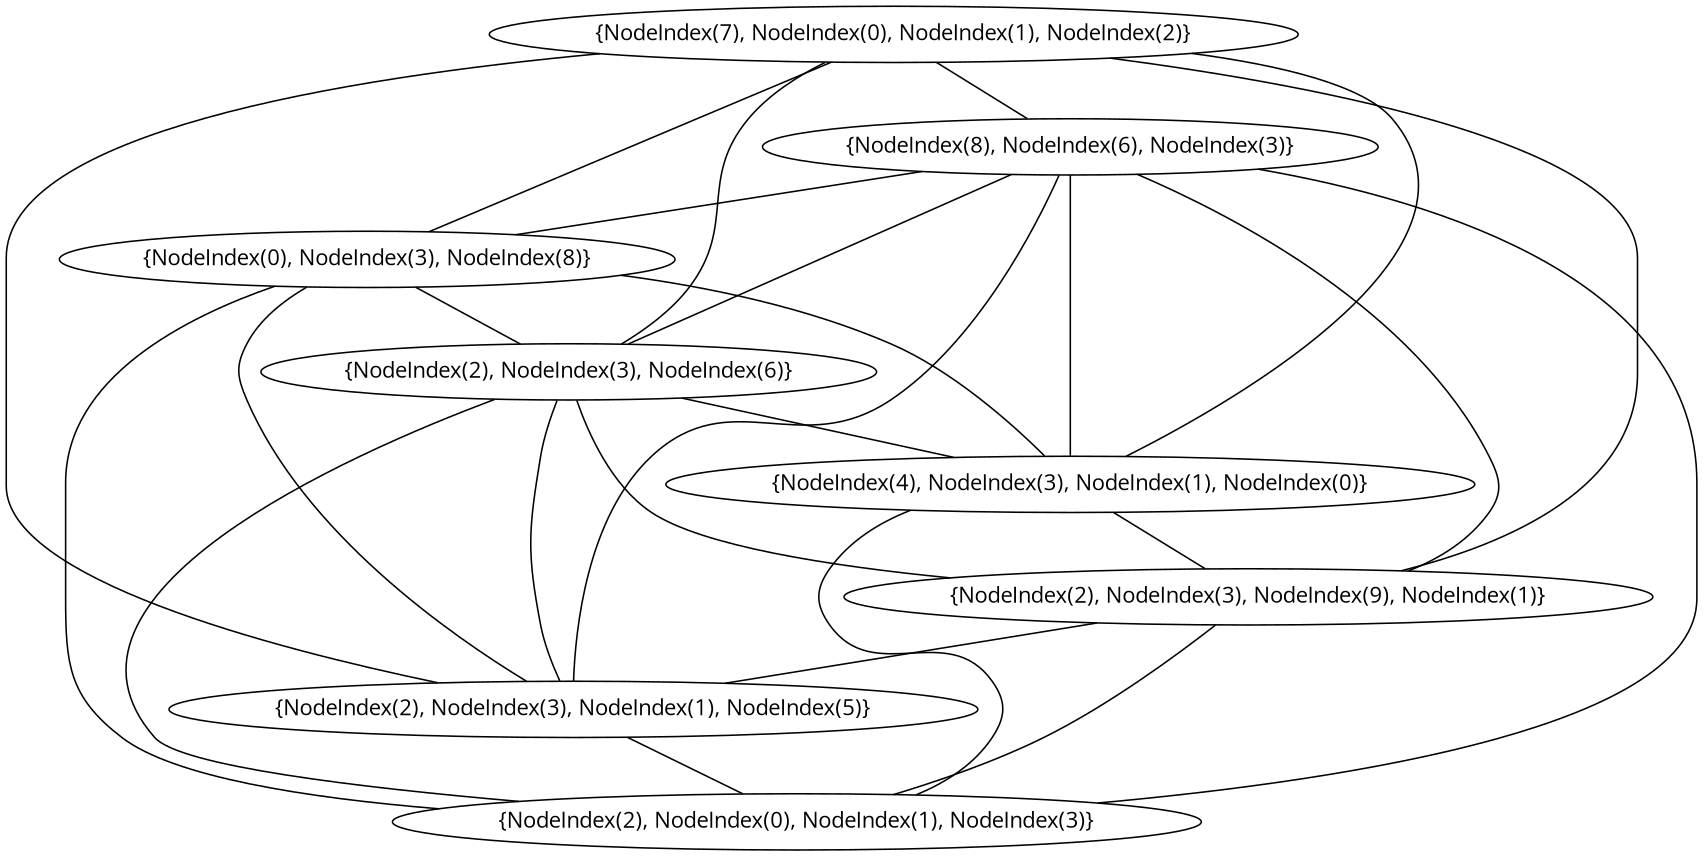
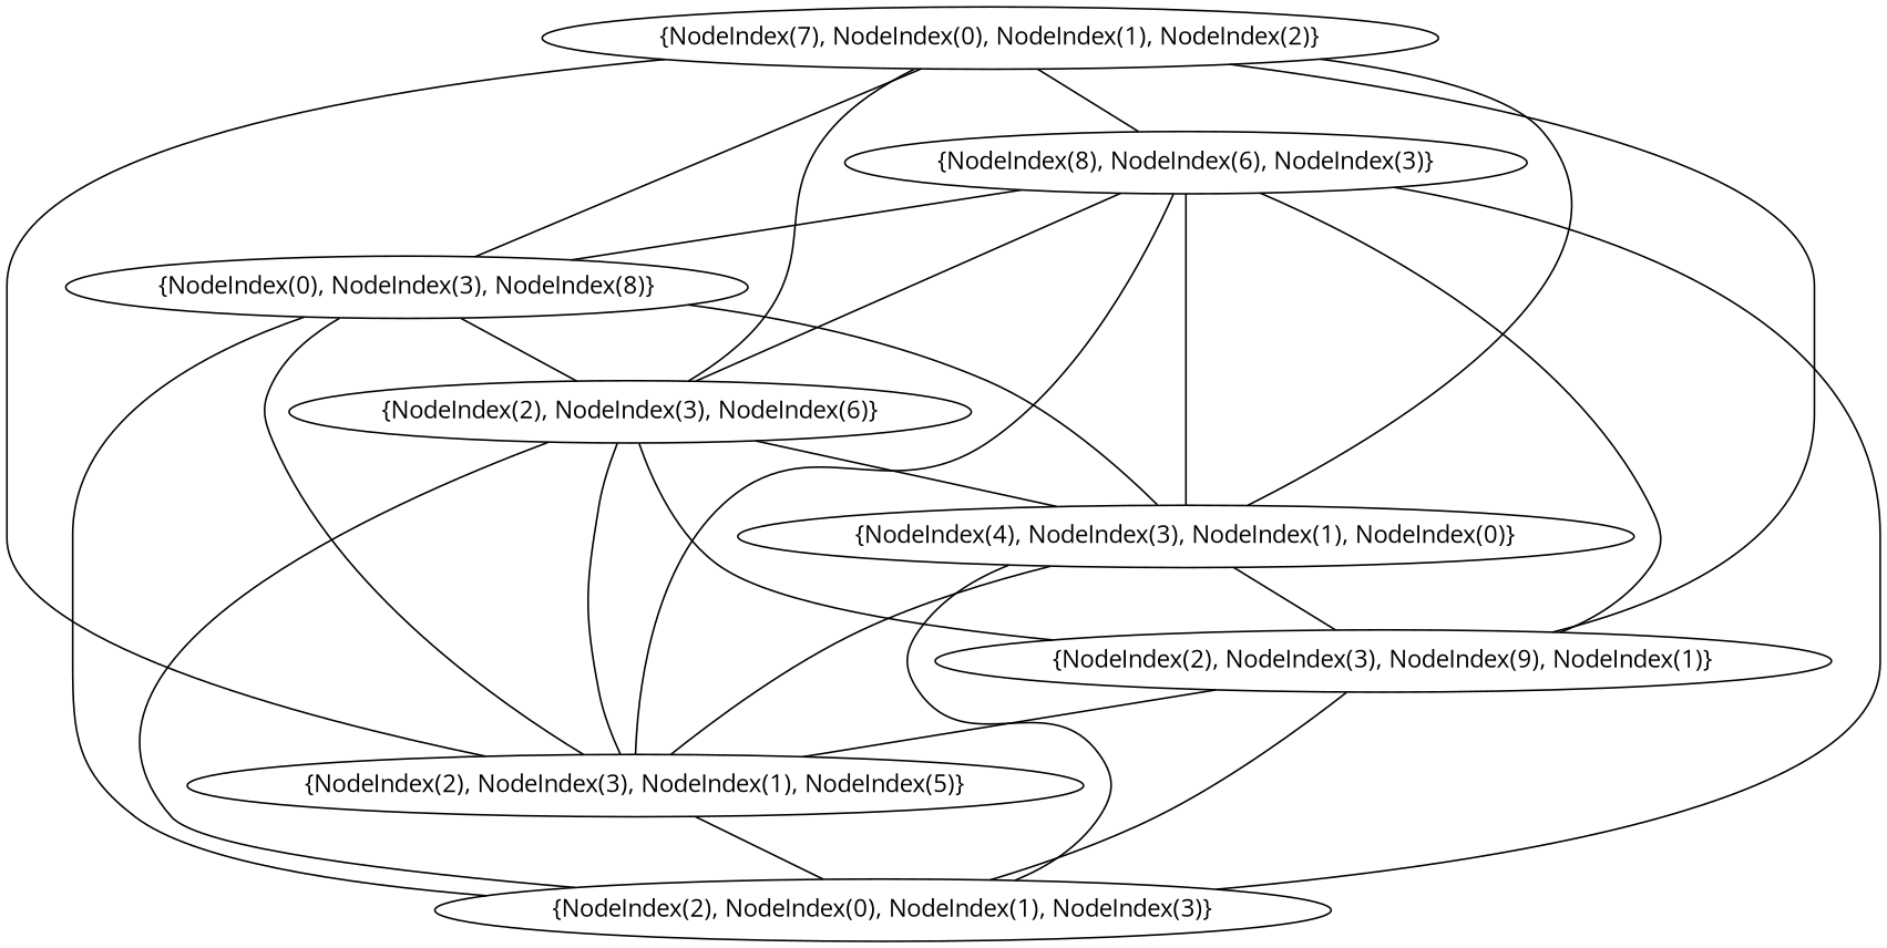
  graph {
    fontname="Open Sans"
    node [fontname="Open Sans"]
    edge [fontname="Open Sans"]
    n1 [label="{NodeIndex(2), NodeIndex(0), NodeIndex(1), NodeIndex(3)}"]
    n2 [label="{NodeIndex(2), NodeIndex(3), NodeIndex(1), NodeIndex(5)}"]
    n3 [label="{NodeIndex(2), NodeIndex(3), NodeIndex(9), NodeIndex(1)}"]
    n4 [label="{NodeIndex(4), NodeIndex(3), NodeIndex(1), NodeIndex(0)}"]
    n5 [label="{NodeIndex(2), NodeIndex(3), NodeIndex(6)}"]
    n6 [label="{NodeIndex(0), NodeIndex(3), NodeIndex(8)}"]
    n7 [label="{NodeIndex(8), NodeIndex(6), NodeIndex(3)}"]
    n8 [label="{NodeIndex(7), NodeIndex(0), NodeIndex(1), NodeIndex(2)}"]
    n2 -- n1
    n3 -- n1
    n3 -- n2
    n4 -- n1
+   n4 -- n2
    n4 -- n3
    n5 -- n1
    n5 -- n2
    n5 -- n3
    n5 -- n4
    n6 -- n1
    n6 -- n2
    n6 -- n4
    n6 -- n5
    n7 -- n1
    n7 -- n2
    n7 -- n3
    n7 -- n4
    n7 -- n5
    n7 -- n6
    n8 -- n2
    n8 -- n3
    n8 -- n4
    n8 -- n5
    n8 -- n6
    n8 -- n7
  }
